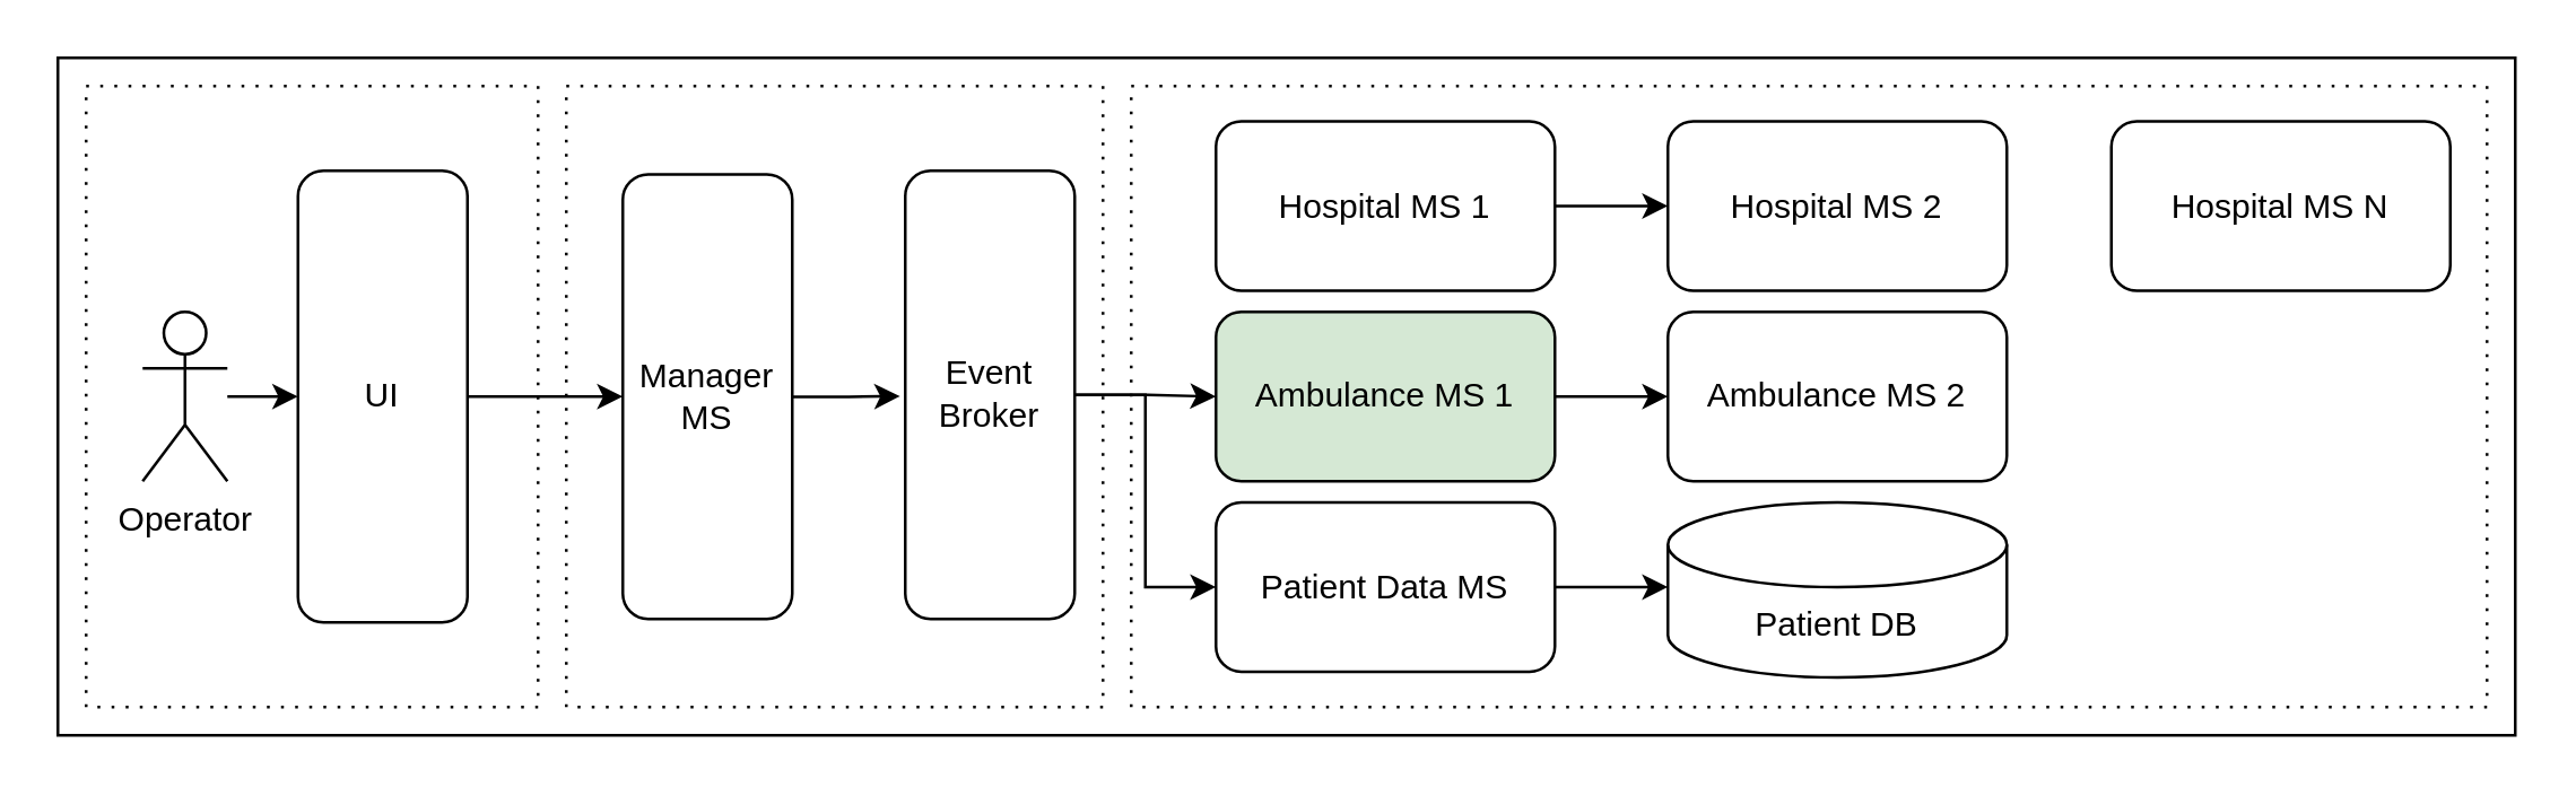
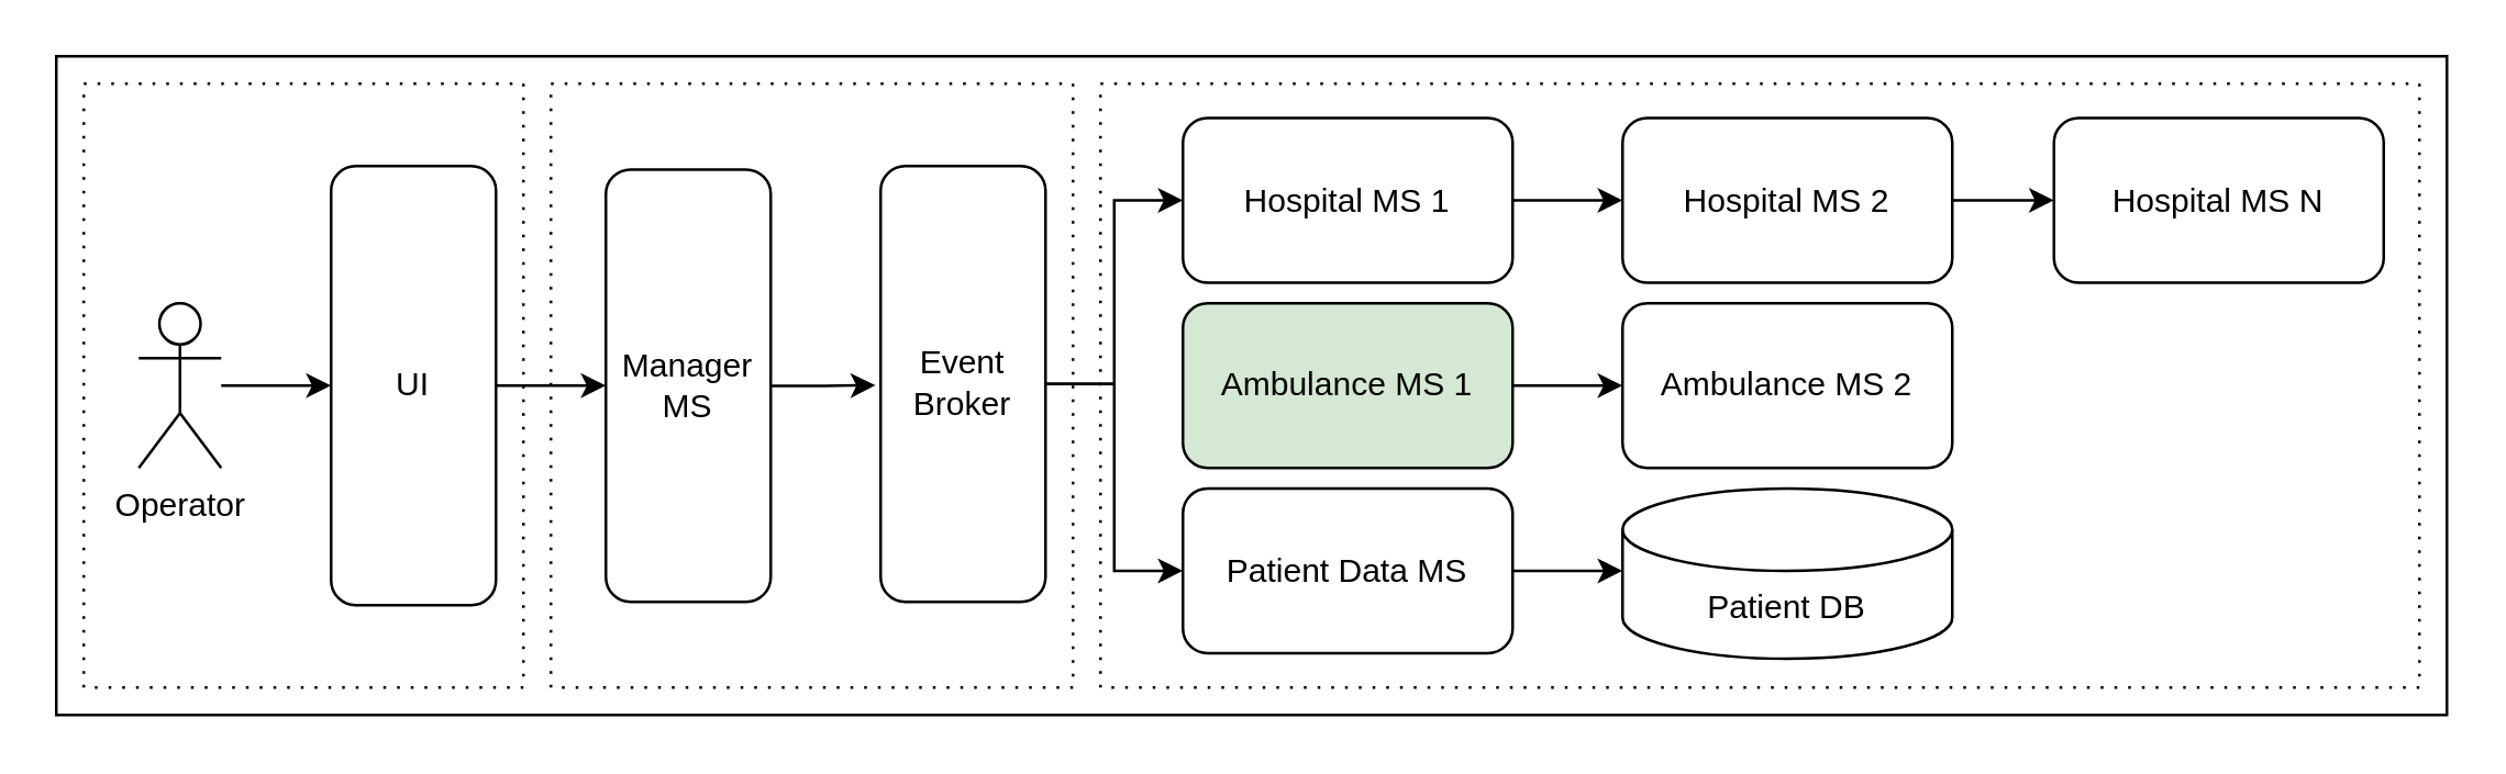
  <mxCell id="0" />
  <mxCell id="1" parent="0" />
  <mxCell id="2" value="" style="rounded=0;whiteSpace=wrap;html=1;" vertex="1" parent="1"><mxGeometry x="20" y="20" width="870" height="240" as="geometry" /></mxCell>
  <mxCell id="3" value="" style="rounded=0;whiteSpace=wrap;html=1;dashed=1;dashPattern=1 4;" vertex="1" parent="1"><mxGeometry x="30" y="30" width="160" height="220" as="geometry" /></mxCell>
  <mxCell id="4" value="" style="rounded=0;whiteSpace=wrap;html=1;dashed=1;dashPattern=1 4;" vertex="1" parent="1"><mxGeometry x="200" y="30" width="190" height="220" as="geometry" /></mxCell>
  <mxCell id="5" value="" style="rounded=0;whiteSpace=wrap;html=1;dashed=1;dashPattern=1 4;" vertex="1" parent="1"><mxGeometry x="400" y="30" width="480" height="220" as="geometry" /></mxCell>
  <mxCell id="6" style="edgeStyle=orthogonalEdgeStyle;rounded=0;orthogonalLoop=1;jettySize=auto;html=1;entryX=0;entryY=0.5;entryDx=0;entryDy=0;" edge="1" parent="1" source="7" target="9"><mxGeometry relative="1" as="geometry" /></mxCell>
  <mxCell id="7" value="Operator" style="shape=umlActor;verticalLabelPosition=bottom;verticalAlign=top;html=1;outlineConnect=0;" vertex="1" parent="1"><mxGeometry y="110" width="30" height="60" as="geometry" x="50" /></mxCell>
  <mxCell id="8" style="edgeStyle=orthogonalEdgeStyle;rounded=0;orthogonalLoop=1;jettySize=auto;html=1;entryX=0;entryY=0.5;entryDx=0;entryDy=0;" edge="1" parent="1" source="9" target="10"><mxGeometry relative="1" as="geometry" /></mxCell>
- <mxCell id="9" value="UI" style="rounded=1;whiteSpace=wrap;html=1;" vertex="1" parent="1"><mxGeometry x="105" y="60" width="60" height="160" as="geometry" /></mxCell>
+ <mxCell id="9" value="UI" style="rounded=1;whiteSpace=wrap;html=1;" vertex="1" parent="1"><mxGeometry x="120" y="60" width="60" height="160" as="geometry" /></mxCell>
  <mxCell id="10" value="Manager MS" style="rounded=1;whiteSpace=wrap;html=1;" vertex="1" parent="1"><mxGeometry x="220" y="61.25" width="60" height="157.5" as="geometry" /></mxCell>
- <mxCell id="12" style="edgeStyle=orthogonalEdgeStyle;rounded=0;orthogonalLoop=1;jettySize=auto;html=1;entryX=0;entryY=0.5;entryDx=0;entryDy=0;" edge="1" parent="1" source="14" target="18"><mxGeometry relative="1" as="geometry" /></mxCell>
+ <mxCell id="11" style="edgeStyle=orthogonalEdgeStyle;rounded=0;orthogonalLoop=1;jettySize=auto;html=1;" edge="1" parent="1" source="14" target="16"><mxGeometry relative="1" as="geometry" /></mxCell>
  <mxCell id="13" style="edgeStyle=orthogonalEdgeStyle;rounded=0;orthogonalLoop=1;jettySize=auto;html=1;entryX=0;entryY=0.5;entryDx=0;entryDy=0;" edge="1" parent="1" source="14" target="24"><mxGeometry relative="1" as="geometry" /></mxCell>
  <mxCell id="14" value="Event Broker" style="rounded=1;whiteSpace=wrap;html=1;" vertex="1" parent="1"><mxGeometry x="320" y="60" width="60" height="158.75" as="geometry" /></mxCell>
  <mxCell id="15" style="edgeStyle=orthogonalEdgeStyle;rounded=0;orthogonalLoop=1;jettySize=auto;html=1;entryX=0;entryY=0.5;entryDx=0;entryDy=0;" edge="1" parent="1" source="16" target="20"><mxGeometry relative="1" as="geometry" /></mxCell>
  <mxCell id="16" value="Hospital MS 1" style="rounded=1;whiteSpace=wrap;html=1;" vertex="1" parent="1"><mxGeometry x="430" y="42.5" width="120" height="60" as="geometry" /></mxCell>
  <mxCell id="17" style="edgeStyle=orthogonalEdgeStyle;rounded=0;orthogonalLoop=1;jettySize=auto;html=1;entryX=0;entryY=0.5;entryDx=0;entryDy=0;" edge="1" parent="1" source="18" target="22"><mxGeometry relative="1" as="geometry" /></mxCell>
  <mxCell id="18" value="Ambulance MS 1" style="rounded=1;whiteSpace=wrap;html=1;fillColor=#d5e8d4;" vertex="1" parent="1"><mxGeometry x="430" y="110" width="120" height="60" as="geometry" /></mxCell>
+ <mxCell id="19" style="edgeStyle=orthogonalEdgeStyle;rounded=0;orthogonalLoop=1;jettySize=auto;html=1;entryX=0;entryY=0.5;entryDx=0;entryDy=0;" edge="1" parent="1" source="20" target="21"><mxGeometry relative="1" as="geometry" /></mxCell>
  <mxCell id="20" value="Hospital MS 2" style="rounded=1;whiteSpace=wrap;html=1;" vertex="1" parent="1"><mxGeometry x="590" y="42.5" width="120" height="60" as="geometry" /></mxCell>
  <mxCell id="21" value="Hospital MS N" style="rounded=1;whiteSpace=wrap;html=1;" vertex="1" parent="1"><mxGeometry x="747" y="42.5" width="120" height="60" as="geometry" /></mxCell>
  <mxCell id="22" value="Ambulance MS 2" style="rounded=1;whiteSpace=wrap;html=1;" vertex="1" parent="1"><mxGeometry x="590" y="110" width="120" height="60" as="geometry" /></mxCell>
  <mxCell id="23" style="edgeStyle=orthogonalEdgeStyle;rounded=0;orthogonalLoop=1;jettySize=auto;html=1;entryX=0;entryY=0.5;entryDx=0;entryDy=0;" edge="1" parent="1" source="24"><mxGeometry relative="1" as="geometry"><mxPoint x="590" y="207.5" as="targetPoint" /></mxGeometry></mxCell>
  <mxCell id="24" value="Patient Data MS" style="rounded=1;whiteSpace=wrap;html=1;" vertex="1" parent="1"><mxGeometry x="430" y="177.5" width="120" height="60" as="geometry" /></mxCell>
  <mxCell id="25" style="edgeStyle=orthogonalEdgeStyle;rounded=0;orthogonalLoop=1;jettySize=auto;html=1;entryX=-0.031;entryY=0.503;entryDx=0;entryDy=0;entryPerimeter=0;" edge="1" parent="1" source="10" target="14"><mxGeometry relative="1" as="geometry" /></mxCell>
  <mxCell id="26" value="Patient DB" style="shape=cylinder3;whiteSpace=wrap;html=1;boundedLbl=1;backgroundOutline=1;size=15;" vertex="1" parent="1"><mxGeometry x="590" y="177.5" width="120" height="62" as="geometry" /></mxCell>
